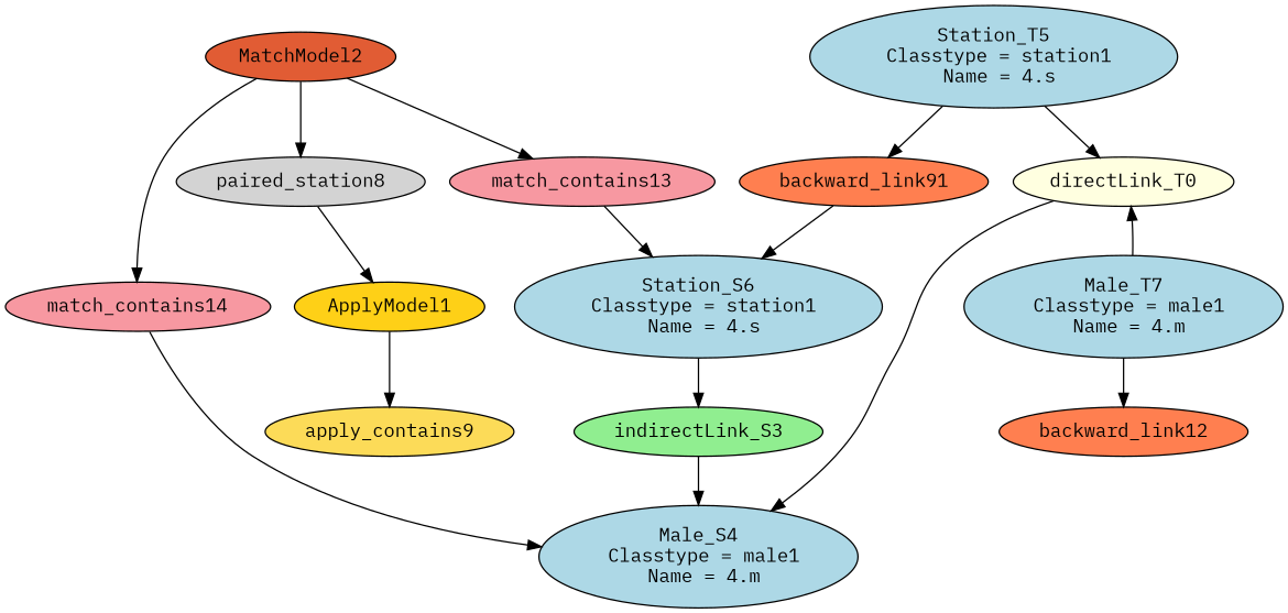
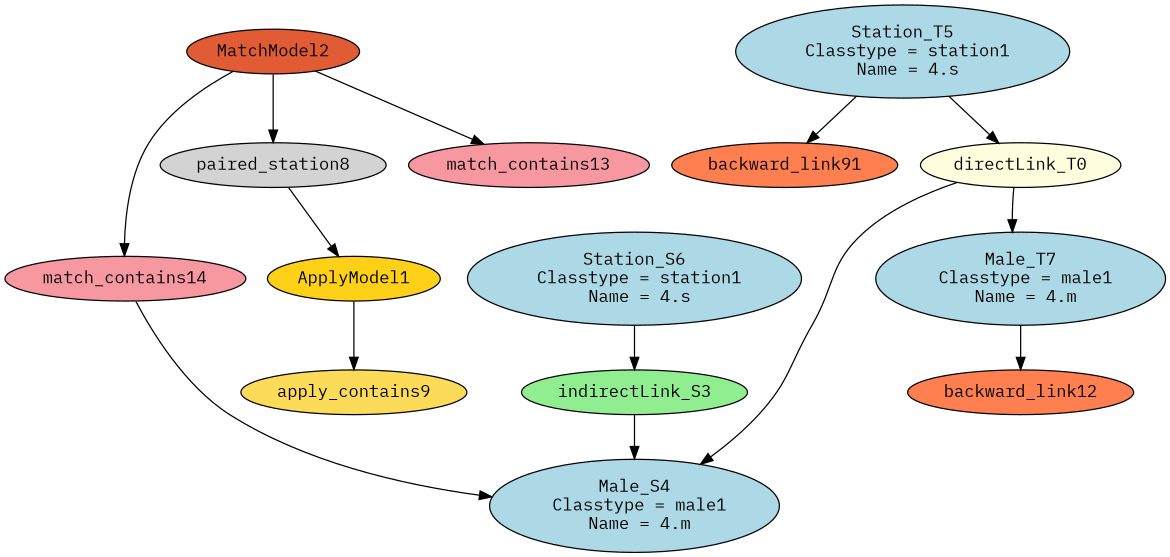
  digraph {
    fontname="IBM Plex Mono"
    node [fillcolor=lightblue fontname="IBM Plex Mono" style=filled]
    edge [fontname="IBM Plex Mono"]
    "directLink_T0\n" [fillcolor=lightyellow]
    "Male_T7\n Classtype = male1\n Name = 4.m"
    "Male_S4\n Classtype = male1\n Name = 4.m"
    backward_link12 [fillcolor=coral]
    ApplyModel1 [fillcolor="#FED017"]
    apply_contains9 [fillcolor="#FCDB58"]
    MatchModel2 [fillcolor="#E15C34"]
    n8 [fillcolor=lightgray label=paired_station8]
    match_contains13 [fillcolor="#F798A1"]
    match_contains14 [fillcolor="#F798A1"]
    "Station_S6\n Classtype = station1\n Name = 4.s"
    indirectLink_S3 [fillcolor=lightgreen]
    "Station_T5\n Classtype = station1\n Name = 4.s"
    n14 [fillcolor=coral label=backward_link91]
-   "Male_T7\n Classtype = male1\n Name = 4.m" -> "directLink_T0\n"
+   "directLink_T0\n" -> "Male_T7\n Classtype = male1\n Name = 4.m"
    "directLink_T0\n" -> "Male_S4\n Classtype = male1\n Name = 4.m"
    "Male_T7\n Classtype = male1\n Name = 4.m" -> backward_link12
    ApplyModel1 -> apply_contains9
    MatchModel2 -> n8
    MatchModel2 -> match_contains13
    MatchModel2 -> match_contains14
    n8 -> ApplyModel1
-   match_contains13 -> "Station_S6\n Classtype = station1\n Name = 4.s"
    match_contains14 -> "Male_S4\n Classtype = male1\n Name = 4.m"
    "Station_S6\n Classtype = station1\n Name = 4.s" -> indirectLink_S3
    indirectLink_S3 -> "Male_S4\n Classtype = male1\n Name = 4.m"
    "Station_T5\n Classtype = station1\n Name = 4.s" -> "directLink_T0\n"
    "Station_T5\n Classtype = station1\n Name = 4.s" -> n14
-   n14 -> "Station_S6\n Classtype = station1\n Name = 4.s"
  }
